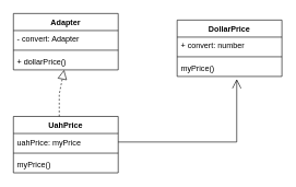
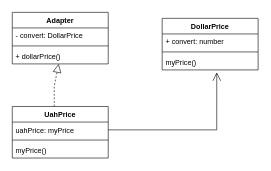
  <mxCell id="0" />
  <mxCell id="1" parent="0" />
  <mxCell id="2" value="Adapter" style="swimlane;fontStyle=1;align=center;verticalAlign=top;childLayout=stackLayout;horizontal=1;startSize=26;horizontalStack=0;resizeParent=1;resizeParentMax=0;resizeLast=0;collapsible=1;marginBottom=0;" vertex="1" parent="1"><mxGeometry x="20" y="20" width="160" height="86" as="geometry" /></mxCell>
- <mxCell id="3" value="- convert: Adapter" style="text;strokeColor=none;fillColor=none;align=left;verticalAlign=top;spacingLeft=4;spacingRight=4;overflow=hidden;rotatable=0;points=[[0,0.5],[1,0.5]];portConstraint=eastwest;" vertex="1" parent="2"><mxGeometry y="26" width="160" height="26" as="geometry" /></mxCell>
+ <mxCell id="3" value="- convert: DollarPrice" style="text;strokeColor=none;fillColor=none;align=left;verticalAlign=top;spacingLeft=4;spacingRight=4;overflow=hidden;rotatable=0;points=[[0,0.5],[1,0.5]];portConstraint=eastwest;" vertex="1" parent="2"><mxGeometry y="26" width="160" height="26" as="geometry" /></mxCell>
  <mxCell id="4" value="" style="line;strokeWidth=1;fillColor=none;align=left;verticalAlign=middle;spacingTop=-1;spacingLeft=3;spacingRight=3;rotatable=0;labelPosition=right;points=[];portConstraint=eastwest;" vertex="1" parent="2"><mxGeometry y="52" width="160" height="8" as="geometry" /></mxCell>
  <mxCell id="5" value="+ dollarPrice()" style="text;strokeColor=none;fillColor=none;align=left;verticalAlign=top;spacingLeft=4;spacingRight=4;overflow=hidden;rotatable=0;points=[[0,0.5],[1,0.5]];portConstraint=eastwest;" vertex="1" parent="2"><mxGeometry y="60" width="160" height="26" as="geometry" /></mxCell>
  <mxCell id="6" value="DollarPrice" style="swimlane;fontStyle=1;align=center;verticalAlign=top;childLayout=stackLayout;horizontal=1;startSize=26;horizontalStack=0;resizeParent=1;resizeParentMax=0;resizeLast=0;collapsible=1;marginBottom=0;" vertex="1" parent="1"><mxGeometry x="270" y="30" width="160" height="86" as="geometry" /></mxCell>
  <mxCell id="7" value="+ convert: number" style="text;strokeColor=none;fillColor=none;align=left;verticalAlign=top;spacingLeft=4;spacingRight=4;overflow=hidden;rotatable=0;points=[[0,0.5],[1,0.5]];portConstraint=eastwest;" vertex="1" parent="6"><mxGeometry y="26" width="160" height="26" as="geometry" /></mxCell>
  <mxCell id="8" value="" style="line;strokeWidth=1;fillColor=none;align=left;verticalAlign=middle;spacingTop=-1;spacingLeft=3;spacingRight=3;rotatable=0;labelPosition=right;points=[];portConstraint=eastwest;" vertex="1" parent="6"><mxGeometry y="52" width="160" height="8" as="geometry" /></mxCell>
  <mxCell id="9" value="myPrice()" style="text;strokeColor=none;fillColor=none;align=left;verticalAlign=top;spacingLeft=4;spacingRight=4;overflow=hidden;rotatable=0;points=[[0,0.5],[1,0.5]];portConstraint=eastwest;" vertex="1" parent="6"><mxGeometry y="60" width="160" height="26" as="geometry" /></mxCell>
  <mxCell id="10" value="UahPrice" style="swimlane;fontStyle=1;align=center;verticalAlign=top;childLayout=stackLayout;horizontal=1;startSize=26;horizontalStack=0;resizeParent=1;resizeParentMax=0;resizeLast=0;collapsible=1;marginBottom=0;" vertex="1" parent="1"><mxGeometry x="20" y="177" width="160" height="86" as="geometry" /></mxCell>
  <mxCell id="11" value="uahPrice: myPrice" style="text;strokeColor=none;fillColor=none;align=left;verticalAlign=top;spacingLeft=4;spacingRight=4;overflow=hidden;rotatable=0;points=[[0,0.5],[1,0.5]];portConstraint=eastwest;" vertex="1" parent="10"><mxGeometry y="26" width="160" height="26" as="geometry" /></mxCell>
  <mxCell id="12" value="" style="line;strokeWidth=1;fillColor=none;align=left;verticalAlign=middle;spacingTop=-1;spacingLeft=3;spacingRight=3;rotatable=0;labelPosition=right;points=[];portConstraint=eastwest;" vertex="1" parent="10"><mxGeometry y="52" width="160" height="8" as="geometry" /></mxCell>
  <mxCell id="13" value="myPrice()" style="text;strokeColor=none;fillColor=none;align=left;verticalAlign=top;spacingLeft=4;spacingRight=4;overflow=hidden;rotatable=0;points=[[0,0.5],[1,0.5]];portConstraint=eastwest;" vertex="1" parent="10"><mxGeometry y="60" width="160" height="26" as="geometry" /></mxCell>
  <mxCell id="14" value="" style="endArrow=open;endFill=1;endSize=12;html=1;rounded=0;exitX=1;exitY=0.5;exitDx=0;exitDy=0;entryX=0.569;entryY=1.157;entryDx=0;entryDy=0;entryPerimeter=0;" edge="1" parent="1" source="11" target="9"><mxGeometry width="160" relative="1" as="geometry"><mxPoint x="240" y="160" as="sourcePoint" /><mxPoint x="400" y="160" as="targetPoint" /><Array as="points"><mxPoint x="361" y="216" /></Array></mxGeometry></mxCell>
  <mxCell id="15" value="" style="endArrow=block;dashed=1;endFill=0;endSize=12;html=1;rounded=0;" edge="1" parent="1" target="5"><mxGeometry width="160" relative="1" as="geometry"><mxPoint x="90" y="177" as="sourcePoint" /><mxPoint x="100" y="113" as="targetPoint" /><Array as="points"><mxPoint x="90" y="143" /></Array></mxGeometry></mxCell>
